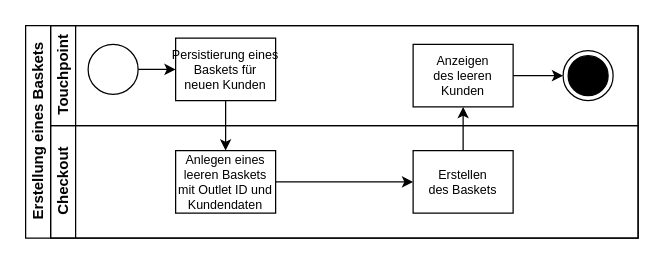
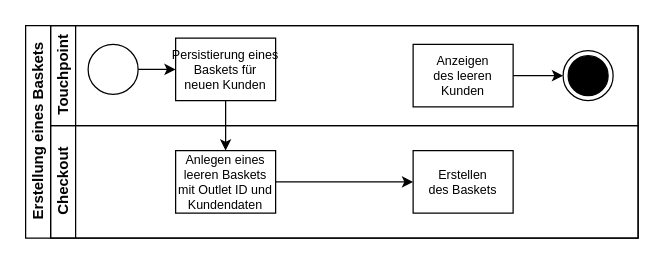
  <mxCell id="0" />
  <mxCell id="1" parent="0" />
  <mxCell id="2" value="Erstellung eines Baskets" style="swimlane;html=1;childLayout=stackLayout;resizeParent=1;resizeParentMax=0;horizontal=0;startSize=20;horizontalStack=0;fontColor=#000000;strokeColor=#000000;fillColor=none;" parent="1" vertex="1"><mxGeometry x="20" y="20" width="490" height="170" as="geometry" /></mxCell>
  <mxCell id="3" value="Touchpoint" style="swimlane;html=1;startSize=20;horizontal=0;fontColor=#000000;strokeColor=#000000;fillColor=none;" parent="2" vertex="1"><mxGeometry x="20" width="470" height="80" as="geometry" /></mxCell>
  <mxCell id="4" value="" style="edgeStyle=orthogonalEdgeStyle;rounded=0;orthogonalLoop=1;jettySize=auto;html=1;fontColor=#000000;strokeColor=#000000;" parent="3" source="5" target="6" edge="1"><mxGeometry relative="1" as="geometry" /></mxCell>
  <mxCell id="5" value="" style="ellipse;whiteSpace=wrap;html=1;fontColor=#000000;strokeColor=#000000;fillColor=#FFFFFF;" parent="3" vertex="1"><mxGeometry x="30" y="15" width="40" height="40" as="geometry" /></mxCell>
  <mxCell id="6" value="Persistierung eines&#10;Baskets für&#10;neuen Kunden" style="rounded=0;fontFamily=Helvetica;fontSize=10;fontColor=#000000;align=center;strokeColor=#000000;fillColor=#FFFFFF;" parent="3" vertex="1"><mxGeometry x="100" y="10" width="80" height="50" as="geometry" /></mxCell>
  <mxCell id="7" style="edgeStyle=orthogonalEdgeStyle;rounded=0;orthogonalLoop=1;jettySize=auto;html=1;fontSize=10;fontColor=#000000;strokeColor=#000000;" parent="3" source="8" target="9" edge="1"><mxGeometry relative="1" as="geometry" /></mxCell>
  <mxCell id="8" value="Anzeigen&#10;des leeren&#10;Kunden" style="rounded=0;fontFamily=Helvetica;fontSize=10;fontColor=#000000;align=center;strokeColor=#000000;fillColor=#FFFFFF;" parent="3" vertex="1"><mxGeometry x="290" y="15" width="80" height="50" as="geometry" /></mxCell>
  <mxCell id="9" value="" style="ellipse;html=1;shape=endState;fillColor=#000000;strokeColor=#000000;fontSize=10;fontColor=#000000;" parent="3" vertex="1"><mxGeometry x="410" y="20" width="40" height="40" as="geometry" /></mxCell>
  <mxCell id="10" value="Checkout" style="swimlane;html=1;startSize=20;horizontal=0;fontColor=#000000;strokeColor=#000000;fillColor=none;" parent="2" vertex="1"><mxGeometry x="20" y="80" width="470" height="90" as="geometry" /></mxCell>
  <mxCell id="11" value="" style="edgeStyle=orthogonalEdgeStyle;rounded=0;orthogonalLoop=1;jettySize=auto;html=1;endArrow=classic;endFill=1;fontColor=#000000;strokeColor=#000000;" parent="10" source="12" target="13" edge="1"><mxGeometry relative="1" as="geometry"><mxPoint x="260" y="60" as="targetPoint" /></mxGeometry></mxCell>
  <mxCell id="12" value="Anlegen eines&#10;leeren Baskets&#10;mit Outlet ID und&#10;Kundendaten" style="rounded=0;fontFamily=Helvetica;fontSize=10;fontColor=#000000;align=center;strokeColor=#000000;fillColor=#FFFFFF;" parent="10" vertex="1"><mxGeometry x="100" y="20" width="80" height="50" as="geometry" /></mxCell>
  <mxCell id="13" value="Erstellen&#10;des Baskets" style="rounded=0;fontFamily=Helvetica;fontSize=10;fontColor=#000000;align=center;strokeColor=#000000;fillColor=#FFFFFF;" parent="10" vertex="1"><mxGeometry x="290" y="20" width="80" height="50" as="geometry" /></mxCell>
  <mxCell id="14" style="edgeStyle=orthogonalEdgeStyle;rounded=0;orthogonalLoop=1;jettySize=auto;html=1;fontSize=10;fontColor=#000000;strokeColor=#000000;" parent="2" source="6" target="12" edge="1"><mxGeometry relative="1" as="geometry" /></mxCell>
- <mxCell id="15" style="edgeStyle=orthogonalEdgeStyle;rounded=0;orthogonalLoop=1;jettySize=auto;html=1;fontSize=10;fontColor=#000000;strokeColor=#000000;" parent="2" source="13" target="8" edge="1"><mxGeometry relative="1" as="geometry" /></mxCell>
